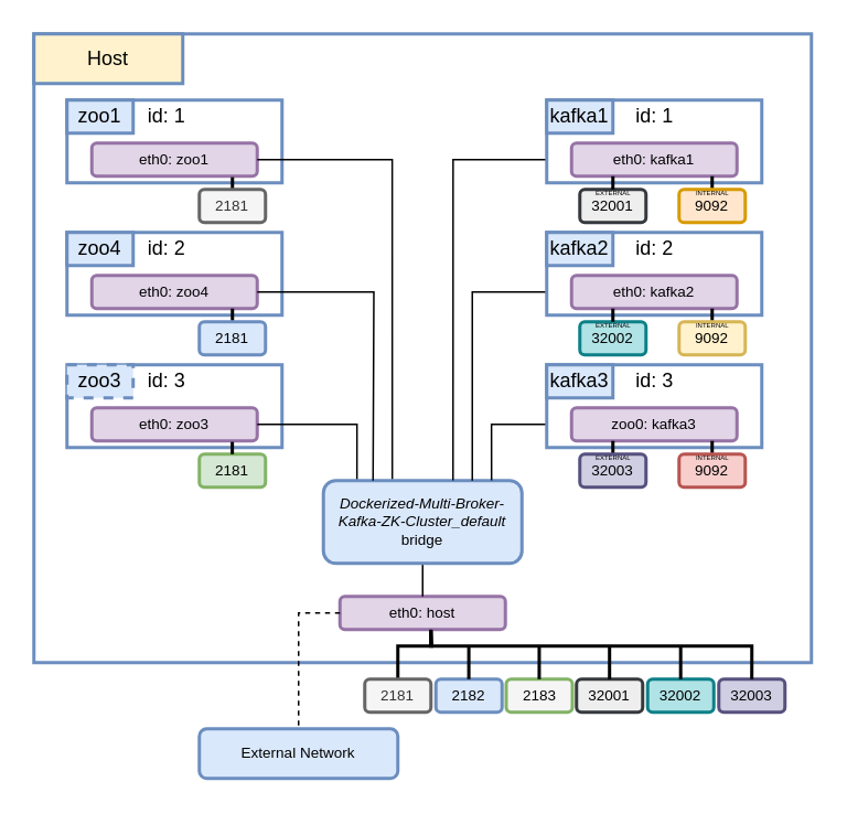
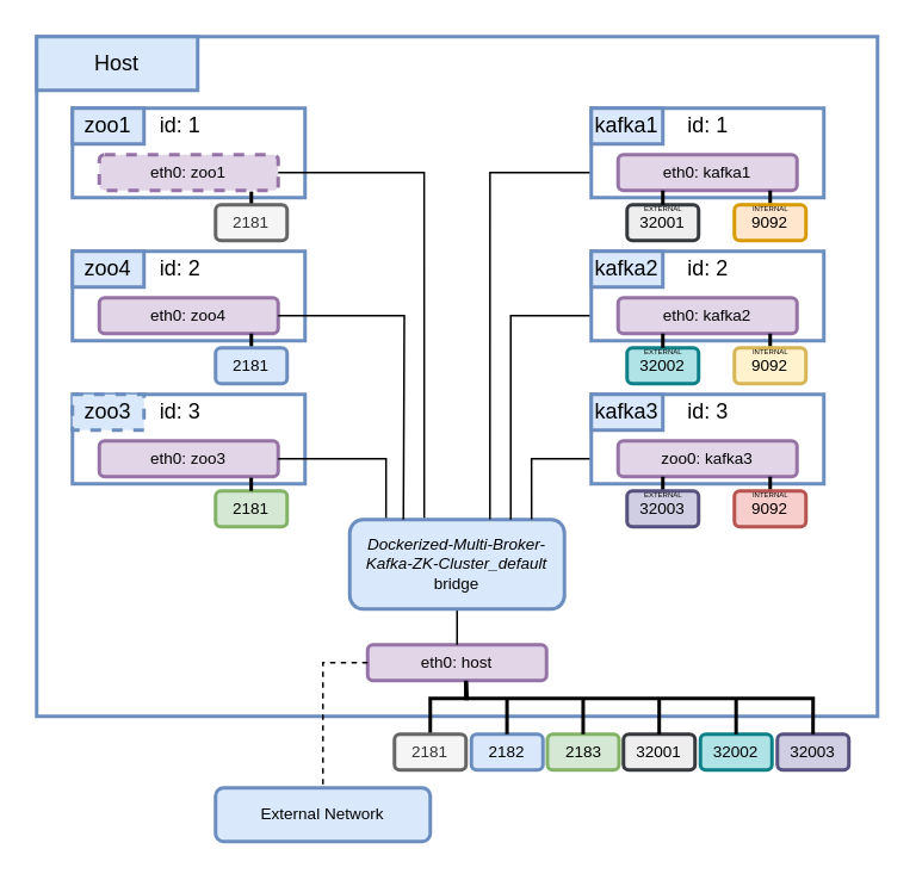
  <mxCell id="0" />
  <mxCell id="1" parent="0" />
  <mxCell id="2" value="" style="rounded=0;whiteSpace=wrap;html=1;strokeColor=#6c8ebf;strokeWidth=2;fontSize=12;" parent="1" vertex="1"><mxGeometry x="20" y="20" width="470" height="380" as="geometry" /></mxCell>
- <mxCell id="3" value="Host" style="rounded=0;whiteSpace=wrap;html=1;fillColor=#fff2cc;strokeColor=#6c8ebf;strokeWidth=2;fontSize=12;" parent="1" vertex="1"><mxGeometry x="20" y="20" width="90" height="30" as="geometry" /></mxCell>
+ <mxCell id="3" value="Host" style="rounded=0;whiteSpace=wrap;html=1;fillColor=#dae8fc;strokeColor=#6c8ebf;strokeWidth=2;fontSize=12;" parent="1" vertex="1"><mxGeometry x="20" y="20" width="90" height="30" as="geometry" /></mxCell>
  <mxCell id="4" value="" style="group" parent="1" vertex="1" connectable="0"><mxGeometry x="40" y="60" width="130" height="50" as="geometry" /></mxCell>
  <mxCell id="5" value="" style="group" parent="4" vertex="1" connectable="0"><mxGeometry width="130" height="50" as="geometry" /></mxCell>
  <mxCell id="6" value="" style="group" parent="5" vertex="1" connectable="0"><mxGeometry width="130" height="50" as="geometry" /></mxCell>
  <mxCell id="7" value="" style="rounded=0;whiteSpace=wrap;html=1;strokeColor=#6c8ebf;strokeWidth=2;fontSize=12;fillColor=#FFFFFF;" parent="6" vertex="1"><mxGeometry width="130" height="50" as="geometry" /></mxCell>
  <mxCell id="8" value="zoo1" style="rounded=0;whiteSpace=wrap;html=1;fillColor=#dae8fc;strokeColor=#6c8ebf;strokeWidth=2;fontSize=12;" parent="6" vertex="1"><mxGeometry width="40" height="20" as="geometry" /></mxCell>
- <mxCell id="9" value="eth0: zoo1" style="rounded=1;whiteSpace=wrap;html=1;strokeColor=#9673a6;strokeWidth=2;fontSize=9;fillColor=#e1d5e7;" parent="6" vertex="1"><mxGeometry x="15" y="26" width="100" height="20" as="geometry" /></mxCell>
+ <mxCell id="9" value="eth0: zoo1" style="rounded=1;whiteSpace=wrap;html=1;strokeColor=#9673a6;strokeWidth=2;fontSize=9;fillColor=#e1d5e7;dashed=1;" parent="6" vertex="1"><mxGeometry x="15" y="26" width="100" height="20" as="geometry" /></mxCell>
  <mxCell id="10" value="id: 1" style="text;html=1;align=center;verticalAlign=middle;resizable=0;points=[];autosize=1;" vertex="1" parent="6"><mxGeometry x="40" width="40" height="20" as="geometry" /></mxCell>
  <mxCell id="11" style="edgeStyle=orthogonalEdgeStyle;rounded=0;orthogonalLoop=1;jettySize=auto;html=1;entryX=0.85;entryY=1.03;entryDx=0;entryDy=0;entryPerimeter=0;endArrow=none;endFill=0;fontSize=9;strokeWidth=2;" parent="1" source="12" target="9" edge="1"><mxGeometry x="50" y="100" as="geometry"><Array as="points"><mxPoint x="140" y="114" /><mxPoint x="140" y="114" /></Array></mxGeometry></mxCell>
  <mxCell id="12" value="2181" style="rounded=1;whiteSpace=wrap;html=1;strokeColor=#666666;strokeWidth=2;fillColor=#f5f5f5;fontSize=9;fontColor=#333333;" parent="1" vertex="1"><mxGeometry x="120" y="114" width="40" height="20" as="geometry" /></mxCell>
  <mxCell id="13" value="" style="group" parent="1" vertex="1" connectable="0"><mxGeometry x="40" y="140" width="130" height="74" as="geometry" /></mxCell>
  <mxCell id="14" value="" style="group" parent="13" vertex="1" connectable="0"><mxGeometry width="130" height="50" as="geometry" /></mxCell>
  <mxCell id="15" value="" style="group" parent="14" vertex="1" connectable="0"><mxGeometry width="130" height="50" as="geometry" /></mxCell>
  <mxCell id="16" value="" style="rounded=0;whiteSpace=wrap;html=1;strokeColor=#6c8ebf;strokeWidth=2;fontSize=12;fillColor=#FFFFFF;" parent="15" vertex="1"><mxGeometry width="130" height="50" as="geometry" /></mxCell>
  <mxCell id="17" value="zoo4" style="rounded=0;whiteSpace=wrap;html=1;fillColor=#dae8fc;strokeColor=#6c8ebf;strokeWidth=2;fontSize=12;" parent="15" vertex="1"><mxGeometry width="40" height="20" as="geometry" /></mxCell>
  <mxCell id="18" value="eth0: zoo4" style="rounded=1;whiteSpace=wrap;html=1;strokeColor=#9673a6;strokeWidth=2;fontSize=9;fillColor=#e1d5e7;" parent="15" vertex="1"><mxGeometry x="15" y="26" width="100" height="20" as="geometry" /></mxCell>
  <mxCell id="19" style="edgeStyle=orthogonalEdgeStyle;rounded=0;orthogonalLoop=1;jettySize=auto;html=1;entryX=0.85;entryY=1.03;entryDx=0;entryDy=0;entryPerimeter=0;endArrow=none;endFill=0;fontSize=9;strokeWidth=2;" parent="15" edge="1"><mxGeometry relative="1" as="geometry"><mxPoint x="100" y="53.4" as="sourcePoint" /><mxPoint x="100" y="46" as="targetPoint" /><Array as="points"><mxPoint x="100" y="53.4" /><mxPoint x="100" y="53.4" /></Array></mxGeometry></mxCell>
  <mxCell id="20" value="id: 2" style="text;html=1;align=center;verticalAlign=middle;resizable=0;points=[];autosize=1;" vertex="1" parent="15"><mxGeometry x="40" width="40" height="20" as="geometry" /></mxCell>
  <mxCell id="21" value="2181" style="rounded=1;whiteSpace=wrap;html=1;strokeColor=#6c8ebf;strokeWidth=2;fillColor=#dae8fc;fontSize=9;" parent="13" vertex="1"><mxGeometry x="80" y="54" width="40" height="20" as="geometry" /></mxCell>
  <mxCell id="22" value="" style="group" parent="1" vertex="1" connectable="0"><mxGeometry x="40" y="220" width="130" height="74" as="geometry" /></mxCell>
  <mxCell id="23" value="" style="group" parent="22" vertex="1" connectable="0"><mxGeometry width="130" height="50" as="geometry" /></mxCell>
  <mxCell id="24" value="" style="group" parent="23" vertex="1" connectable="0"><mxGeometry width="130" height="50" as="geometry" /></mxCell>
  <mxCell id="25" value="" style="rounded=0;whiteSpace=wrap;html=1;strokeColor=#6c8ebf;strokeWidth=2;fontSize=12;fillColor=#FFFFFF;" parent="24" vertex="1"><mxGeometry width="130" height="50" as="geometry" /></mxCell>
  <mxCell id="26" value="zoo3" style="rounded=0;whiteSpace=wrap;html=1;fillColor=#dae8fc;strokeColor=#6c8ebf;strokeWidth=2;fontSize=12;dashed=1;" parent="24" vertex="1"><mxGeometry width="40" height="20" as="geometry" /></mxCell>
  <mxCell id="27" value="eth0: zoo3" style="rounded=1;whiteSpace=wrap;html=1;strokeColor=#9673a6;strokeWidth=2;fontSize=9;fillColor=#e1d5e7;" parent="24" vertex="1"><mxGeometry x="15" y="26" width="100" height="20" as="geometry" /></mxCell>
  <mxCell id="28" value="id: 3" style="text;html=1;align=center;verticalAlign=middle;resizable=0;points=[];autosize=1;" vertex="1" parent="24"><mxGeometry x="40" width="40" height="20" as="geometry" /></mxCell>
  <mxCell id="29" value="2181" style="rounded=1;whiteSpace=wrap;html=1;strokeColor=#82b366;strokeWidth=2;fillColor=#d5e8d4;fontSize=9;" parent="22" vertex="1"><mxGeometry x="80" y="54" width="40" height="20" as="geometry" /></mxCell>
  <mxCell id="30" style="edgeStyle=orthogonalEdgeStyle;rounded=0;orthogonalLoop=1;jettySize=auto;html=1;entryX=0.85;entryY=1.03;entryDx=0;entryDy=0;entryPerimeter=0;endArrow=none;endFill=0;fontSize=9;strokeWidth=2;" parent="1" edge="1"><mxGeometry x="50" y="100" as="geometry"><mxPoint x="139.92" y="274" as="sourcePoint" /><mxPoint x="139.92" y="266.6" as="targetPoint" /><Array as="points"><mxPoint x="139.92" y="274" /><mxPoint x="139.92" y="274" /></Array></mxGeometry></mxCell>
  <mxCell id="31" style="edgeStyle=orthogonalEdgeStyle;rounded=0;orthogonalLoop=1;jettySize=auto;html=1;endArrow=none;endFill=0;strokeWidth=2;fontSize=9;" parent="1" source="32" edge="1"><mxGeometry relative="1" as="geometry"><mxPoint x="260" y="390" as="targetPoint" /><Array as="points"><mxPoint x="260" y="390" /><mxPoint x="260" y="390" /></Array></mxGeometry></mxCell>
  <mxCell id="32" value="eth0: host" style="rounded=1;whiteSpace=wrap;html=1;strokeColor=#9673a6;strokeWidth=2;fontSize=9;fillColor=#e1d5e7;" parent="1" vertex="1"><mxGeometry x="205" y="360" width="100" height="20" as="geometry" /></mxCell>
  <mxCell id="33" style="edgeStyle=orthogonalEdgeStyle;rounded=0;orthogonalLoop=1;jettySize=auto;html=1;exitX=0.169;exitY=-0.003;exitDx=0;exitDy=0;entryX=1;entryY=0.5;entryDx=0;entryDy=0;endArrow=none;endFill=0;strokeWidth=1;fontSize=9;exitPerimeter=0;" parent="1" source="35" target="27" edge="1"><mxGeometry relative="1" as="geometry" /></mxCell>
  <mxCell id="34" style="edgeStyle=orthogonalEdgeStyle;rounded=0;orthogonalLoop=1;jettySize=auto;html=1;entryX=0.5;entryY=0;entryDx=0;entryDy=0;endArrow=none;endFill=0;strokeWidth=1;fontSize=9;" parent="1" source="35" target="32" edge="1"><mxGeometry relative="1" as="geometry" /></mxCell>
  <mxCell id="35" value="&lt;i&gt;Dockerized-Multi-Broker-Kafka-ZK-Cluster_default&lt;/i&gt;&lt;br&gt;bridge" style="rounded=1;whiteSpace=wrap;html=1;strokeColor=#6c8ebf;strokeWidth=2;fillColor=#dae8fc;fontSize=9;" parent="1" vertex="1"><mxGeometry x="195" y="290" width="120" height="50" as="geometry" /></mxCell>
  <mxCell id="36" style="edgeStyle=orthogonalEdgeStyle;rounded=0;orthogonalLoop=1;jettySize=auto;html=1;entryX=0.347;entryY=-0.019;entryDx=0;entryDy=0;endArrow=none;endFill=0;strokeWidth=1;fontSize=9;entryPerimeter=0;" parent="1" source="9" target="35" edge="1"><mxGeometry relative="1" as="geometry" /></mxCell>
  <mxCell id="37" style="edgeStyle=orthogonalEdgeStyle;rounded=0;orthogonalLoop=1;jettySize=auto;html=1;entryX=0.653;entryY=-0.003;entryDx=0;entryDy=0;endArrow=none;endFill=0;strokeWidth=1;fontSize=9;entryPerimeter=0;" parent="1" source="66" target="35" edge="1"><mxGeometry relative="1" as="geometry" /></mxCell>
  <mxCell id="38" style="edgeStyle=orthogonalEdgeStyle;rounded=0;orthogonalLoop=1;jettySize=auto;html=1;endArrow=none;endFill=0;strokeWidth=1;fontSize=9;" parent="1" source="18" edge="1"><mxGeometry relative="1" as="geometry"><mxPoint x="225" y="290" as="targetPoint" /></mxGeometry></mxCell>
  <mxCell id="39" style="edgeStyle=orthogonalEdgeStyle;rounded=0;orthogonalLoop=1;jettySize=auto;html=1;exitX=0;exitY=0.5;exitDx=0;exitDy=0;entryX=0.75;entryY=0;entryDx=0;entryDy=0;endArrow=none;endFill=0;strokeWidth=1;fontSize=9;" parent="1" source="58" target="35" edge="1"><mxGeometry relative="1" as="geometry" /></mxCell>
  <mxCell id="40" style="edgeStyle=orthogonalEdgeStyle;rounded=0;orthogonalLoop=1;jettySize=auto;html=1;exitX=0;exitY=0.5;exitDx=0;exitDy=0;entryX=0.847;entryY=-0.003;entryDx=0;entryDy=0;entryPerimeter=0;endArrow=none;endFill=0;strokeWidth=1;fontSize=9;" parent="1" source="50" target="35" edge="1"><mxGeometry relative="1" as="geometry" /></mxCell>
  <mxCell id="41" value="External Network" style="rounded=1;whiteSpace=wrap;html=1;strokeColor=#6c8ebf;strokeWidth=2;fillColor=#dae8fc;fontSize=9;" parent="1" vertex="1"><mxGeometry x="120" y="440" width="120" height="30" as="geometry" /></mxCell>
  <mxCell id="42" style="edgeStyle=orthogonalEdgeStyle;rounded=0;orthogonalLoop=1;jettySize=auto;html=1;endArrow=none;endFill=0;strokeWidth=2;fontSize=9;" parent="1" source="43" edge="1"><mxGeometry relative="1" as="geometry"><mxPoint x="260" y="380" as="targetPoint" /></mxGeometry></mxCell>
  <mxCell id="43" value="2181" style="rounded=1;whiteSpace=wrap;html=1;strokeColor=#666666;strokeWidth=2;fillColor=#f5f5f5;fontSize=9;fontColor=#333333;" parent="1" vertex="1"><mxGeometry x="220" y="410" width="40" height="20" as="geometry" /></mxCell>
  <mxCell id="44" value="2182" style="rounded=1;whiteSpace=wrap;html=1;strokeColor=#6c8ebf;strokeWidth=2;fillColor=#dae8fc;fontSize=9;" parent="1" vertex="1"><mxGeometry x="263" y="410" width="40" height="20" as="geometry" /></mxCell>
- <mxCell id="45" value="2183" style="rounded=1;whiteSpace=wrap;html=1;strokeColor=#82b366;strokeWidth=2;fillColor=#f5f5f5;fontSize=9;" parent="1" vertex="1"><mxGeometry x="305.5" y="410" width="40" height="20" as="geometry" /></mxCell>
+ <mxCell id="45" value="2183" style="rounded=1;whiteSpace=wrap;html=1;strokeColor=#82b366;strokeWidth=2;fillColor=#d5e8d4;fontSize=9;" parent="1" vertex="1"><mxGeometry x="305.5" y="410" width="40" height="20" as="geometry" /></mxCell>
  <mxCell id="46" value="" style="group" parent="1" vertex="1" connectable="0"><mxGeometry x="330" y="220" width="130" height="50" as="geometry" /></mxCell>
  <mxCell id="47" value="" style="group" parent="46" vertex="1" connectable="0"><mxGeometry width="130" height="50" as="geometry" /></mxCell>
  <mxCell id="48" value="" style="rounded=0;whiteSpace=wrap;html=1;strokeColor=#6c8ebf;strokeWidth=2;fontSize=12;fillColor=#FFFFFF;" parent="47" vertex="1"><mxGeometry width="130" height="50" as="geometry" /></mxCell>
  <mxCell id="49" value="kafka3" style="rounded=0;whiteSpace=wrap;html=1;fillColor=#dae8fc;strokeColor=#6c8ebf;strokeWidth=2;fontSize=12;" parent="47" vertex="1"><mxGeometry width="40" height="20" as="geometry" /></mxCell>
  <mxCell id="50" value="zoo0: kafka3" style="rounded=1;whiteSpace=wrap;html=1;strokeColor=#9673a6;strokeWidth=2;fontSize=9;fillColor=#e1d5e7;" parent="47" vertex="1"><mxGeometry x="15" y="26" width="100" height="20" as="geometry" /></mxCell>
  <mxCell id="51" style="edgeStyle=orthogonalEdgeStyle;rounded=0;orthogonalLoop=1;jettySize=auto;html=1;entryX=0.85;entryY=1.03;entryDx=0;entryDy=0;entryPerimeter=0;endArrow=none;endFill=0;fontSize=9;strokeWidth=2;" parent="47" edge="1"><mxGeometry relative="1" as="geometry"><mxPoint x="100.0" y="53.4" as="sourcePoint" /><mxPoint x="100.0" y="46" as="targetPoint" /><Array as="points"><mxPoint x="100" y="53.4" /><mxPoint x="100" y="53.4" /></Array></mxGeometry></mxCell>
  <mxCell id="52" value="id: 3" style="text;html=1;align=center;verticalAlign=middle;resizable=0;points=[];autosize=1;" vertex="1" parent="47"><mxGeometry x="45" width="40" height="20" as="geometry" /></mxCell>
  <mxCell id="53" value="9092" style="rounded=1;whiteSpace=wrap;html=1;strokeColor=#b85450;strokeWidth=2;fillColor=#f8cecc;fontSize=9;" parent="1" vertex="1"><mxGeometry x="410" y="274" width="40" height="20" as="geometry" /></mxCell>
  <mxCell id="54" value="" style="group" parent="1" vertex="1" connectable="0"><mxGeometry x="330" y="140" width="130" height="50" as="geometry" /></mxCell>
  <mxCell id="55" value="" style="group" parent="54" vertex="1" connectable="0"><mxGeometry width="130" height="50" as="geometry" /></mxCell>
  <mxCell id="56" value="" style="rounded=0;whiteSpace=wrap;html=1;strokeColor=#6c8ebf;strokeWidth=2;fontSize=12;fillColor=#FFFFFF;" parent="55" vertex="1"><mxGeometry width="130" height="50" as="geometry" /></mxCell>
  <mxCell id="57" value="kafka2" style="rounded=0;whiteSpace=wrap;html=1;fillColor=#dae8fc;strokeColor=#6c8ebf;strokeWidth=2;fontSize=12;" parent="55" vertex="1"><mxGeometry width="40" height="20" as="geometry" /></mxCell>
  <mxCell id="58" value="eth0: kafka2" style="rounded=1;whiteSpace=wrap;html=1;strokeColor=#9673a6;strokeWidth=2;fontSize=9;fillColor=#e1d5e7;" parent="55" vertex="1"><mxGeometry x="15" y="26" width="100" height="20" as="geometry" /></mxCell>
  <mxCell id="59" style="edgeStyle=orthogonalEdgeStyle;rounded=0;orthogonalLoop=1;jettySize=auto;html=1;entryX=0.85;entryY=1.03;entryDx=0;entryDy=0;entryPerimeter=0;endArrow=none;endFill=0;fontSize=9;strokeWidth=2;" parent="55" edge="1"><mxGeometry relative="1" as="geometry"><mxPoint x="100" y="53.4" as="sourcePoint" /><mxPoint x="100" y="46" as="targetPoint" /><Array as="points"><mxPoint x="100" y="53.4" /><mxPoint x="100" y="53.4" /></Array></mxGeometry></mxCell>
  <mxCell id="60" value="id: 2" style="text;html=1;align=center;verticalAlign=middle;resizable=0;points=[];autosize=1;" vertex="1" parent="55"><mxGeometry x="45" width="40" height="20" as="geometry" /></mxCell>
  <mxCell id="61" value="9092" style="rounded=1;whiteSpace=wrap;html=1;strokeColor=#d6b656;strokeWidth=2;fillColor=#fff2cc;fontSize=9;" parent="1" vertex="1"><mxGeometry x="410" y="194" width="40" height="20" as="geometry" /></mxCell>
  <mxCell id="62" value="" style="group" parent="1" vertex="1" connectable="0"><mxGeometry x="330" y="60" width="130" height="50" as="geometry" /></mxCell>
  <mxCell id="63" value="" style="group" parent="62" vertex="1" connectable="0"><mxGeometry width="130" height="50" as="geometry" /></mxCell>
  <mxCell id="64" value="" style="rounded=0;whiteSpace=wrap;html=1;strokeColor=#6c8ebf;strokeWidth=2;fontSize=12;fillColor=#FFFFFF;" parent="63" vertex="1"><mxGeometry width="130" height="50" as="geometry" /></mxCell>
  <mxCell id="65" value="kafka1" style="rounded=0;whiteSpace=wrap;html=1;fillColor=#dae8fc;strokeColor=#6c8ebf;strokeWidth=2;fontSize=12;" parent="63" vertex="1"><mxGeometry width="40" height="20" as="geometry" /></mxCell>
  <mxCell id="66" value="eth0: kafka1" style="rounded=1;whiteSpace=wrap;html=1;strokeColor=#9673a6;strokeWidth=2;fontSize=9;fillColor=#e1d5e7;" parent="63" vertex="1"><mxGeometry x="15" y="26" width="100" height="20" as="geometry" /></mxCell>
  <mxCell id="67" style="edgeStyle=orthogonalEdgeStyle;rounded=0;orthogonalLoop=1;jettySize=auto;html=1;entryX=0.85;entryY=1.03;entryDx=0;entryDy=0;entryPerimeter=0;endArrow=none;endFill=0;fontSize=9;strokeWidth=2;" parent="63" edge="1"><mxGeometry relative="1" as="geometry"><mxPoint x="100" y="53.4" as="sourcePoint" /><mxPoint x="100" y="46" as="targetPoint" /><Array as="points"><mxPoint x="100" y="53.4" /><mxPoint x="100" y="53.4" /></Array></mxGeometry></mxCell>
  <mxCell id="68" value="id: 1" style="text;html=1;align=center;verticalAlign=middle;resizable=0;points=[];autosize=1;" vertex="1" parent="63"><mxGeometry x="45" width="40" height="20" as="geometry" /></mxCell>
  <mxCell id="69" value="9092" style="rounded=1;whiteSpace=wrap;html=1;strokeColor=#d79b00;strokeWidth=2;fillColor=#ffe6cc;fontSize=9;" parent="1" vertex="1"><mxGeometry x="410" y="114" width="40" height="20" as="geometry" /></mxCell>
  <mxCell id="70" value="32001" style="rounded=1;whiteSpace=wrap;html=1;strokeColor=#36393d;strokeWidth=2;fillColor=#eeeeee;fontSize=9;" parent="1" vertex="1"><mxGeometry x="350" y="114" width="40" height="20" as="geometry" /></mxCell>
  <mxCell id="71" value="32002" style="rounded=1;whiteSpace=wrap;html=1;strokeWidth=2;fontSize=9;fillColor=#b0e3e6;strokeColor=#0e8088;" parent="1" vertex="1"><mxGeometry x="350" y="194" width="40" height="20" as="geometry" /></mxCell>
  <mxCell id="72" style="edgeStyle=orthogonalEdgeStyle;rounded=0;orthogonalLoop=1;jettySize=auto;html=1;entryX=0.25;entryY=1;entryDx=0;entryDy=0;endArrow=none;endFill=0;strokeWidth=2;fontSize=9;exitX=0.5;exitY=0;exitDx=0;exitDy=0;" parent="1" source="73" target="50" edge="1"><mxGeometry relative="1" as="geometry"><Array as="points"><mxPoint x="370" y="274" /><mxPoint x="370" y="266" /></Array></mxGeometry></mxCell>
  <mxCell id="73" value="32003" style="rounded=1;whiteSpace=wrap;html=1;strokeWidth=2;fontSize=9;fillColor=#d0cee2;strokeColor=#56517e;" parent="1" vertex="1"><mxGeometry x="350" y="274" width="40" height="20" as="geometry" /></mxCell>
  <mxCell id="74" value="32001" style="rounded=1;whiteSpace=wrap;html=1;strokeColor=#36393d;strokeWidth=2;fillColor=#eeeeee;fontSize=9;" parent="1" vertex="1"><mxGeometry x="348" y="410" width="40" height="20" as="geometry" /></mxCell>
  <mxCell id="75" value="32002" style="rounded=1;whiteSpace=wrap;html=1;strokeWidth=2;fontSize=9;fillColor=#b0e3e6;strokeColor=#0e8088;" parent="1" vertex="1"><mxGeometry x="391" y="410" width="40" height="20" as="geometry" /></mxCell>
  <mxCell id="76" value="32003" style="rounded=1;whiteSpace=wrap;html=1;strokeWidth=2;fontSize=9;fillColor=#d0cee2;strokeColor=#56517e;" parent="1" vertex="1"><mxGeometry x="434" y="410" width="40" height="20" as="geometry" /></mxCell>
  <mxCell id="77" style="edgeStyle=orthogonalEdgeStyle;rounded=0;orthogonalLoop=1;jettySize=auto;html=1;endArrow=none;endFill=0;strokeWidth=1;fontSize=9;entryX=0.5;entryY=0;entryDx=0;entryDy=0;exitX=0;exitY=0.5;exitDx=0;exitDy=0;dashed=1;" parent="1" source="32" target="41" edge="1"><mxGeometry relative="1" as="geometry"><mxPoint x="255" y="420" as="targetPoint" /></mxGeometry></mxCell>
  <mxCell id="78" value="" style="endArrow=none;html=1;strokeWidth=2;fontSize=9;entryX=0.25;entryY=1;entryDx=0;entryDy=0;exitX=0.5;exitY=0;exitDx=0;exitDy=0;" parent="1" source="70" target="66" edge="1"><mxGeometry width="50" height="50" relative="1" as="geometry"><mxPoint x="410" y="170" as="sourcePoint" /><mxPoint x="460" y="120" as="targetPoint" /></mxGeometry></mxCell>
  <mxCell id="79" value="" style="endArrow=none;html=1;strokeWidth=2;fontSize=9;entryX=0.25;entryY=1;entryDx=0;entryDy=0;exitX=0.5;exitY=0;exitDx=0;exitDy=0;" parent="1" source="71" target="58" edge="1"><mxGeometry width="50" height="50" relative="1" as="geometry"><mxPoint x="380" y="124" as="sourcePoint" /><mxPoint x="380" y="116" as="targetPoint" /></mxGeometry></mxCell>
  <mxCell id="80" style="edgeStyle=orthogonalEdgeStyle;rounded=0;orthogonalLoop=1;jettySize=auto;html=1;endArrow=none;endFill=0;strokeWidth=2;fontSize=9;" parent="1" edge="1"><mxGeometry relative="1" as="geometry"><mxPoint x="282.9" y="390" as="targetPoint" /><mxPoint x="282.9" y="410" as="sourcePoint" /></mxGeometry></mxCell>
  <mxCell id="81" style="edgeStyle=orthogonalEdgeStyle;rounded=0;orthogonalLoop=1;jettySize=auto;html=1;endArrow=none;endFill=0;strokeWidth=2;fontSize=9;" parent="1" edge="1"><mxGeometry relative="1" as="geometry"><mxPoint x="325.46" y="390" as="targetPoint" /><mxPoint x="325.46" y="410" as="sourcePoint" /></mxGeometry></mxCell>
  <mxCell id="82" style="edgeStyle=orthogonalEdgeStyle;rounded=0;orthogonalLoop=1;jettySize=auto;html=1;endArrow=none;endFill=0;strokeWidth=2;fontSize=9;" parent="1" edge="1"><mxGeometry relative="1" as="geometry"><mxPoint x="367.96" y="390" as="targetPoint" /><mxPoint x="367.96" y="410" as="sourcePoint" /></mxGeometry></mxCell>
  <mxCell id="83" style="edgeStyle=orthogonalEdgeStyle;rounded=0;orthogonalLoop=1;jettySize=auto;html=1;endArrow=none;endFill=0;strokeWidth=2;fontSize=9;" parent="1" edge="1"><mxGeometry relative="1" as="geometry"><mxPoint x="410.96" y="390" as="targetPoint" /><mxPoint x="410.96" y="410" as="sourcePoint" /></mxGeometry></mxCell>
  <mxCell id="84" style="edgeStyle=orthogonalEdgeStyle;rounded=0;orthogonalLoop=1;jettySize=auto;html=1;endArrow=none;endFill=0;strokeWidth=2;fontSize=9;entryX=0.55;entryY=1.015;entryDx=0;entryDy=0;entryPerimeter=0;" parent="1" target="32" edge="1"><mxGeometry relative="1" as="geometry"><mxPoint x="453.96" y="390" as="targetPoint" /><mxPoint x="453.96" y="410" as="sourcePoint" /><Array as="points"><mxPoint x="454" y="390" /><mxPoint x="260" y="390" /></Array></mxGeometry></mxCell>
  <mxCell id="85" value="EXTERNAL" style="text;html=1;align=center;verticalAlign=middle;resizable=0;points=[];autosize=1;fontSize=4;" parent="1" vertex="1"><mxGeometry x="350" y="272" width="40" height="10" as="geometry" /></mxCell>
  <mxCell id="86" value="INTERNAL" style="text;html=1;align=center;verticalAlign=middle;resizable=0;points=[];autosize=1;fontSize=4;" parent="1" vertex="1"><mxGeometry x="410" y="272" width="40" height="10" as="geometry" /></mxCell>
  <mxCell id="87" value="INTERNAL" style="text;html=1;align=center;verticalAlign=middle;resizable=0;points=[];autosize=1;fontSize=4;" parent="1" vertex="1"><mxGeometry x="410" y="192" width="40" height="10" as="geometry" /></mxCell>
  <mxCell id="88" value="INTERNAL" style="text;html=1;align=center;verticalAlign=middle;resizable=0;points=[];autosize=1;fontSize=4;" parent="1" vertex="1"><mxGeometry x="410" y="112" width="40" height="10" as="geometry" /></mxCell>
  <mxCell id="89" value="EXTERNAL" style="text;html=1;align=center;verticalAlign=middle;resizable=0;points=[];autosize=1;fontSize=4;" parent="1" vertex="1"><mxGeometry x="350" y="192" width="40" height="10" as="geometry" /></mxCell>
  <mxCell id="90" value="EXTERNAL" style="text;html=1;align=center;verticalAlign=middle;resizable=0;points=[];autosize=1;fontSize=4;" parent="1" vertex="1"><mxGeometry x="350" y="112" width="40" height="10" as="geometry" /></mxCell>
